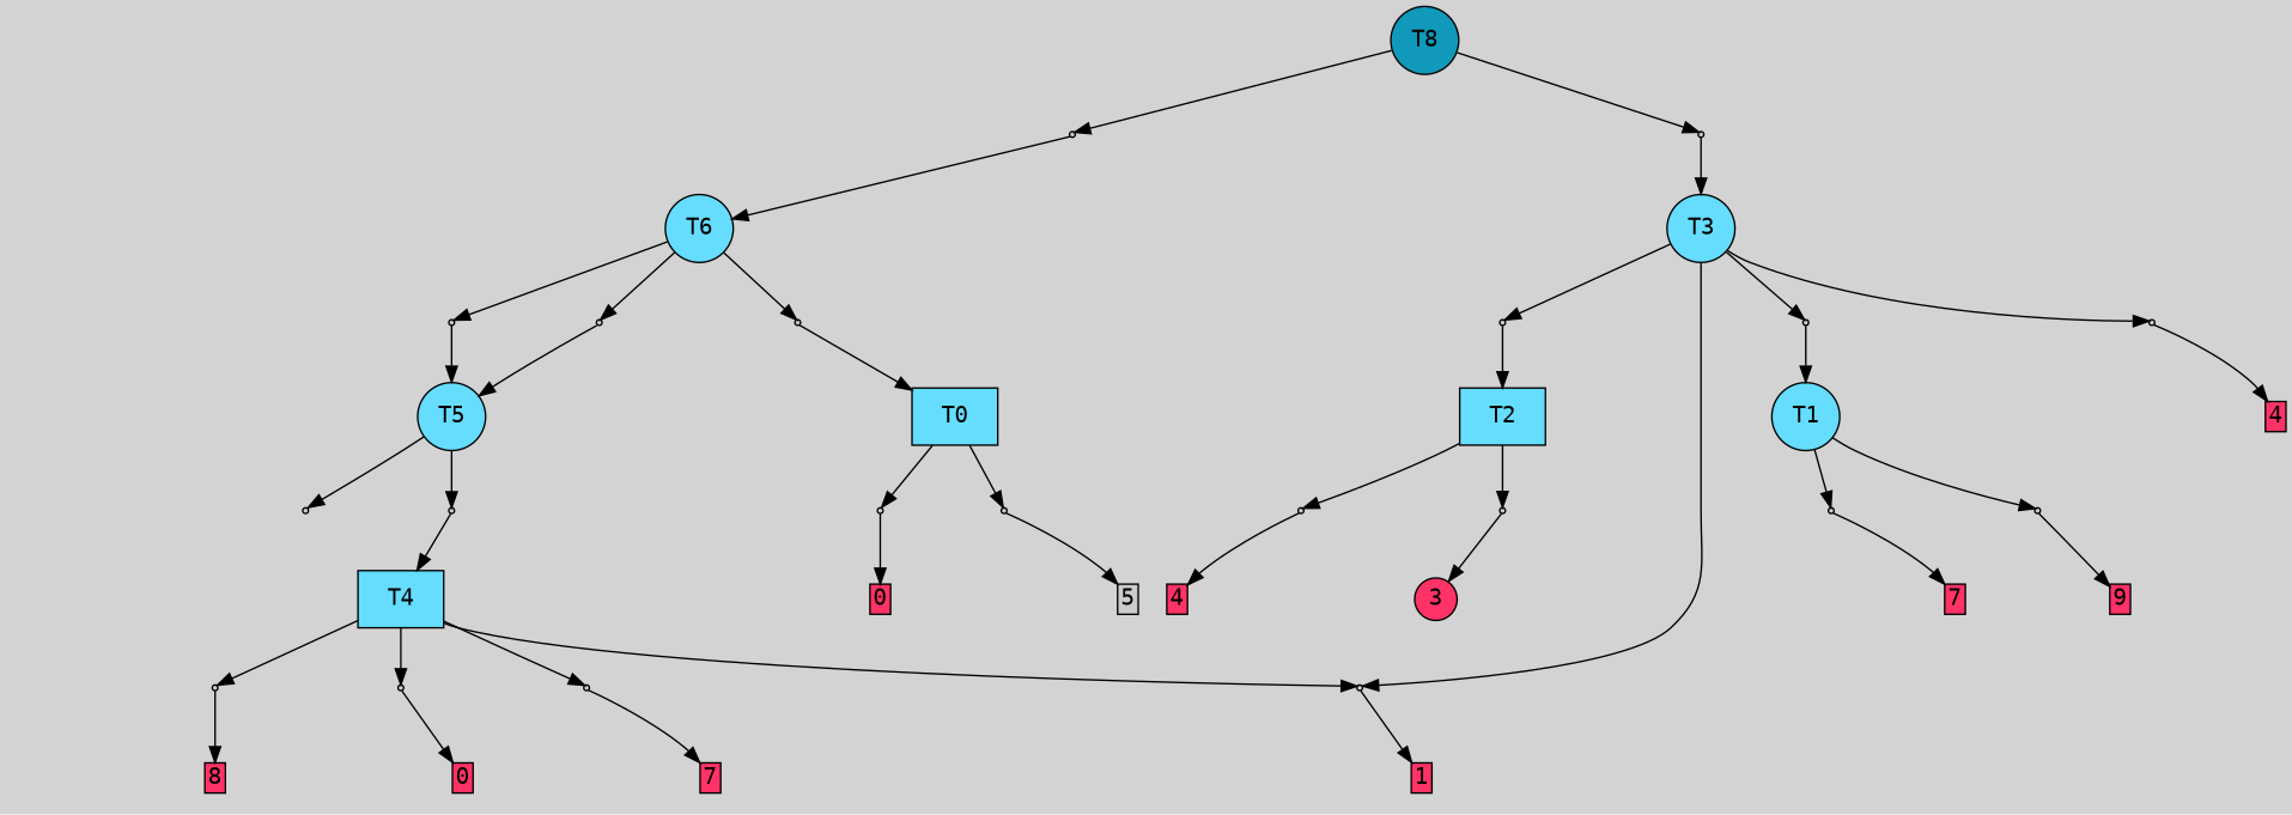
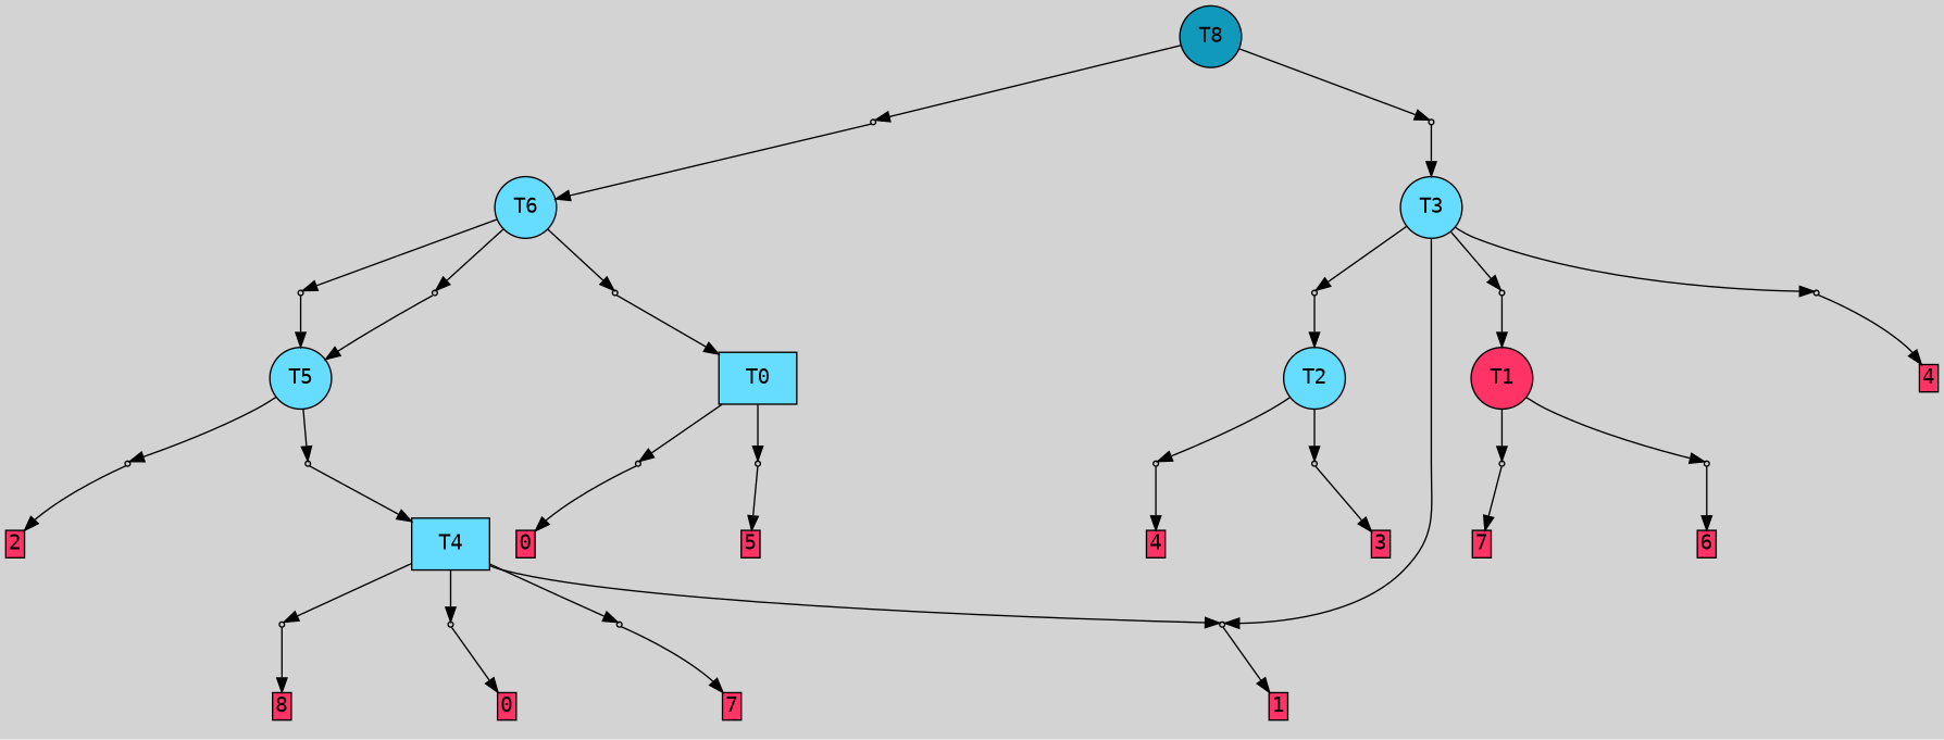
  digraph {
    bgcolor=lightgray
    fontname="DejaVu Sans Mono"
    node [fontname="DejaVu Sans Mono" shape=box style=filled]
    edge [fontname="DejaVu Sans Mono"]
    n1 [fillcolor="#1199bb" label=T8 shape=circle]
    P18 [fillcolor="#cccccc" shape=point]
    P19 [fillcolor="#cccccc" shape=point]
    T0 [fillcolor="#66ddff"]
    P0 [fillcolor="#cccccc" shape=point]
    P3 [fillcolor="#cccccc" shape=point]
    n7 [label="2|0&3|4#1|1&#92;n" style=invis]
-   n8 [fillcolor="#cccccc" height=0 label=5 margin=0.03 width=0]
+   n8 [fillcolor="#ff3366" height=0 label=5 margin=0.03 width=0]
    n9 [label="1|0&4|2#4|2&#92;n" style=invis]
    n10 [fillcolor="#ff3366" height=0 label=0 margin=0.03 width=0]
-   T1 [fillcolor="#66ddff" shape=circle]
+   T1 [fillcolor="#ff3366" shape=circle]
    P1 [fillcolor="#cccccc" shape=point]
    P2 [fillcolor="#cccccc" shape=point]
    I1 [style=invis]
-   n15 [fillcolor="#ff3366" height=0 label=9 margin=0.03 width=0]
+   n15 [fillcolor="#ff3366" height=0 label=6 margin=0.03 width=0]
    n16 [label="0|0&2|2#4|5&#92;n" style=invis]
    n17 [fillcolor="#ff3366" height=0 label=7 margin=0.03 width=0]
-   T2 [fillcolor="#66ddff"]
+   T2 [fillcolor="#66ddff" shape=circle]
    P4 [fillcolor="#cccccc" shape=point]
    P5 [fillcolor="#cccccc" shape=point]
    n21 [label="2|0&3|0#2|7&#92;n" style=invis]
    n22 [fillcolor="#ff3366" height=0 label=4 margin=0.03 width=0]
    n23 [label="1|0&3|5#4|6&#92;n" style=invis]
-   n24 [fillcolor="#ff3366" height=0 label=3 margin=0.03 shape=circle width=0]
+   n24 [fillcolor="#ff3366" height=0 label=3 margin=0.03 width=0]
    T3 [fillcolor="#66ddff" shape=circle]
    P6 [fillcolor="#cccccc" shape=point]
    P7 [fillcolor="#cccccc" shape=point]
    P8 [fillcolor="#cccccc" shape=point]
    P9 [fillcolor="#cccccc" shape=point]
    n30 [label="2|0&3|7#1|7&#92;n" style=invis]
    n31 [fillcolor="#ff3366" height=0 label=1 margin=0.03 width=0]
    n32 [label="1|0&2|2#4|5&#92;n" style=invis]
    n33 [label="2|0&2|4#3|3&#92;n" style=invis]
    n34 [fillcolor="#ff3366" height=0 label=4 margin=0.03 width=0]
    n35 [label="3|0&3|2#0|7&#92;n" style=invis]
    T4 [fillcolor="#66ddff"]
    P10 [fillcolor="#cccccc" shape=point]
    P11 [fillcolor="#cccccc" shape=point]
    P12 [fillcolor="#cccccc" shape=point]
    n40 [label="3|0&4|5#1|1&#92;n" style=invis]
    n41 [fillcolor="#ff3366" height=0 label=8 margin=0.03 width=0]
    n42 [label="2|0&3|6#3|6&#92;n" style=invis]
    n43 [fillcolor="#ff3366" height=0 label=0 margin=0.03 width=0]
    n44 [label="6|4&2|5#4|6&#92;n2|0&0|4#3|6&#92;n" style=invis]
    n45 [fillcolor="#ff3366" height=0 label=7 margin=0.03 width=0]
    T5 [fillcolor="#66ddff" shape=circle]
    P13 [fillcolor="#cccccc" shape=point]
    P14 [fillcolor="#cccccc" shape=point]
    n49 [label="3|0&4|0#0|4&#92;n" style=invis]
    n50 [label="3|0&3|2#0|4&#92;n" style=invis]
+   n51 [fillcolor="#ff3366" height=0 label=2 margin=0.03 width=0]
    T6 [fillcolor="#66ddff" shape=circle]
    P15 [fillcolor="#cccccc" shape=point]
    P16 [fillcolor="#cccccc" shape=point]
    P17 [fillcolor="#cccccc" shape=point]
    n56 [label="3|0&3|6#0|6&#92;n" style=invis]
    n57 [label="3|0&2|0#0|2&#92;n" style=invis]
    n58 [label="0|0&4|1#3|4&#92;n" style=invis]
    n59 [label="6|0&4|7#0|6&#92;n" style=invis]
    n60 [label="3|0&3|7#0|3&#92;n" style=invis]
    subgraph sub_1 {
      rank=same
      n1
    }
    n1 -> P18
    n1 -> P19
    P18 -> T6
    P18 -> n59 [style=invis]
    P19 -> T3
    P19 -> n60 [style=invis]
    T0 -> P0
    T0 -> P3
    P0 -> n7 [style=invis]
    P0 -> n8
    P3 -> n9 [style=invis]
    P3 -> n10
    T1 -> P1
    T1 -> P2
    P1 -> I1 [style=invis]
    P1 -> n15
    P2 -> n16 [style=invis]
    P2 -> n17
    T2 -> P4
    T2 -> P5
    P4 -> n21 [style=invis]
    P4 -> n22
    P5 -> n23 [style=invis]
    P5 -> n24
    T3 -> P6
    T3 -> P7
    T3 -> P8
    T3 -> P9
    P6 -> n30 [style=invis]
    P6 -> n31
    P7 -> T1
    P7 -> n32 [style=invis]
    P8 -> n33 [style=invis]
    P8 -> n34
    P9 -> T2
    P9 -> n35 [style=invis]
    T4 -> P6
    T4 -> P10
    T4 -> P11
    T4 -> P12
    P10 -> n40 [style=invis]
    P10 -> n41
    P11 -> n42 [style=invis]
    P11 -> n43
    P12 -> n44 [style=invis]
    P12 -> n45
    T5 -> P13
    T5 -> P14
    P13 -> T4
    P13 -> n49 [style=invis]
    P14 -> n50 [style=invis]
+   P14 -> n51
    T6 -> P15
    T6 -> P16
    T6 -> P17
    P15 -> T5
    P15 -> n56 [style=invis]
    P16 -> T5
    P16 -> n57 [style=invis]
    P17 -> T0
    P17 -> n58 [style=invis]
  }
